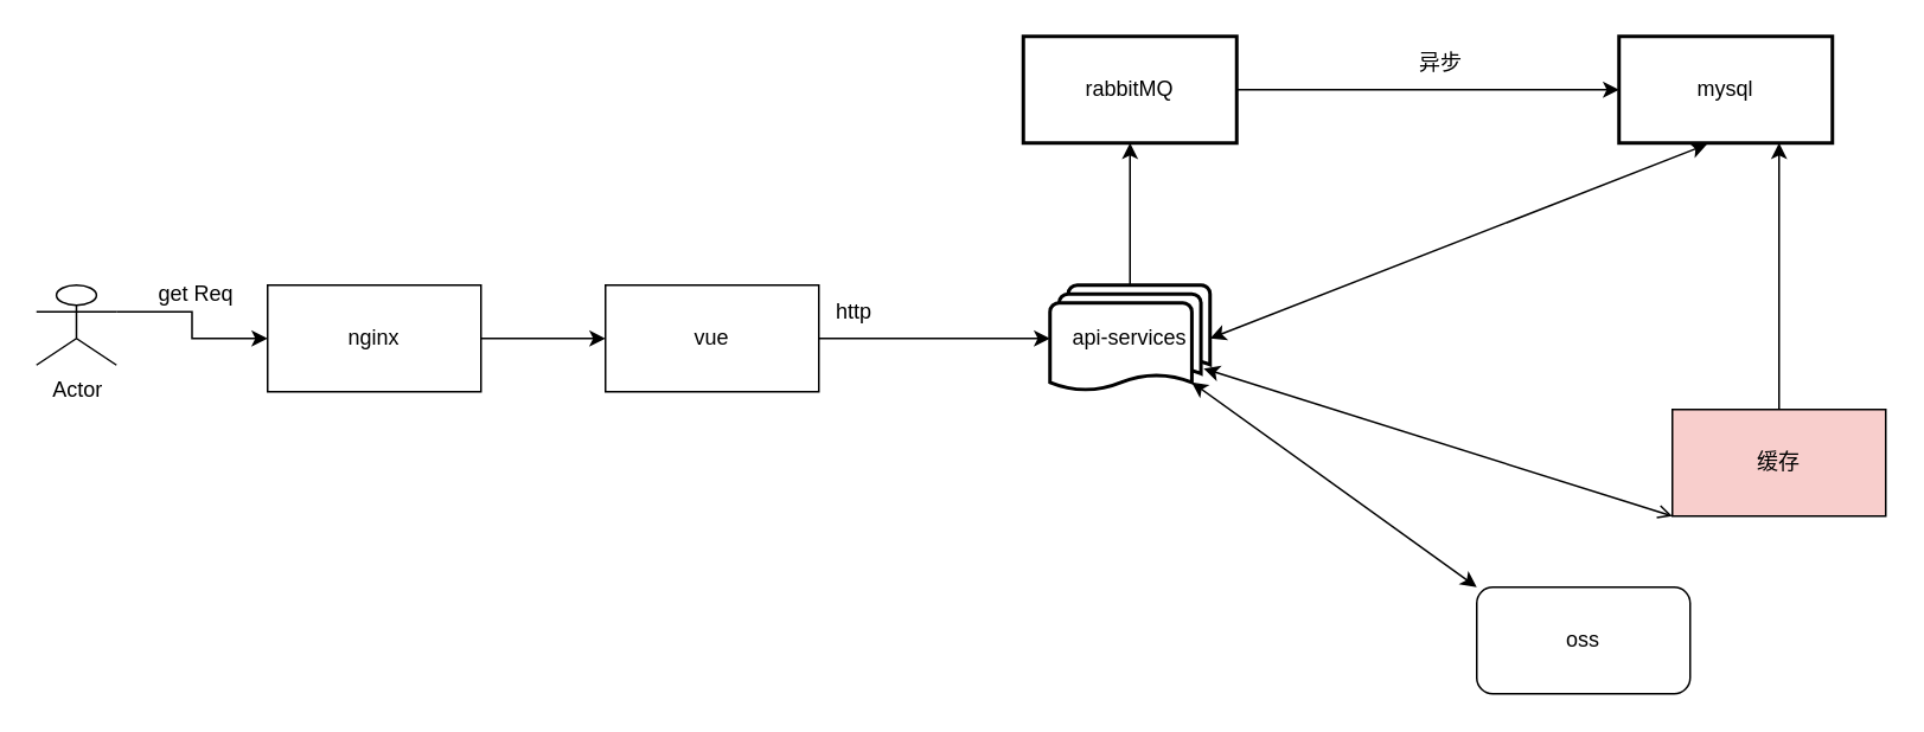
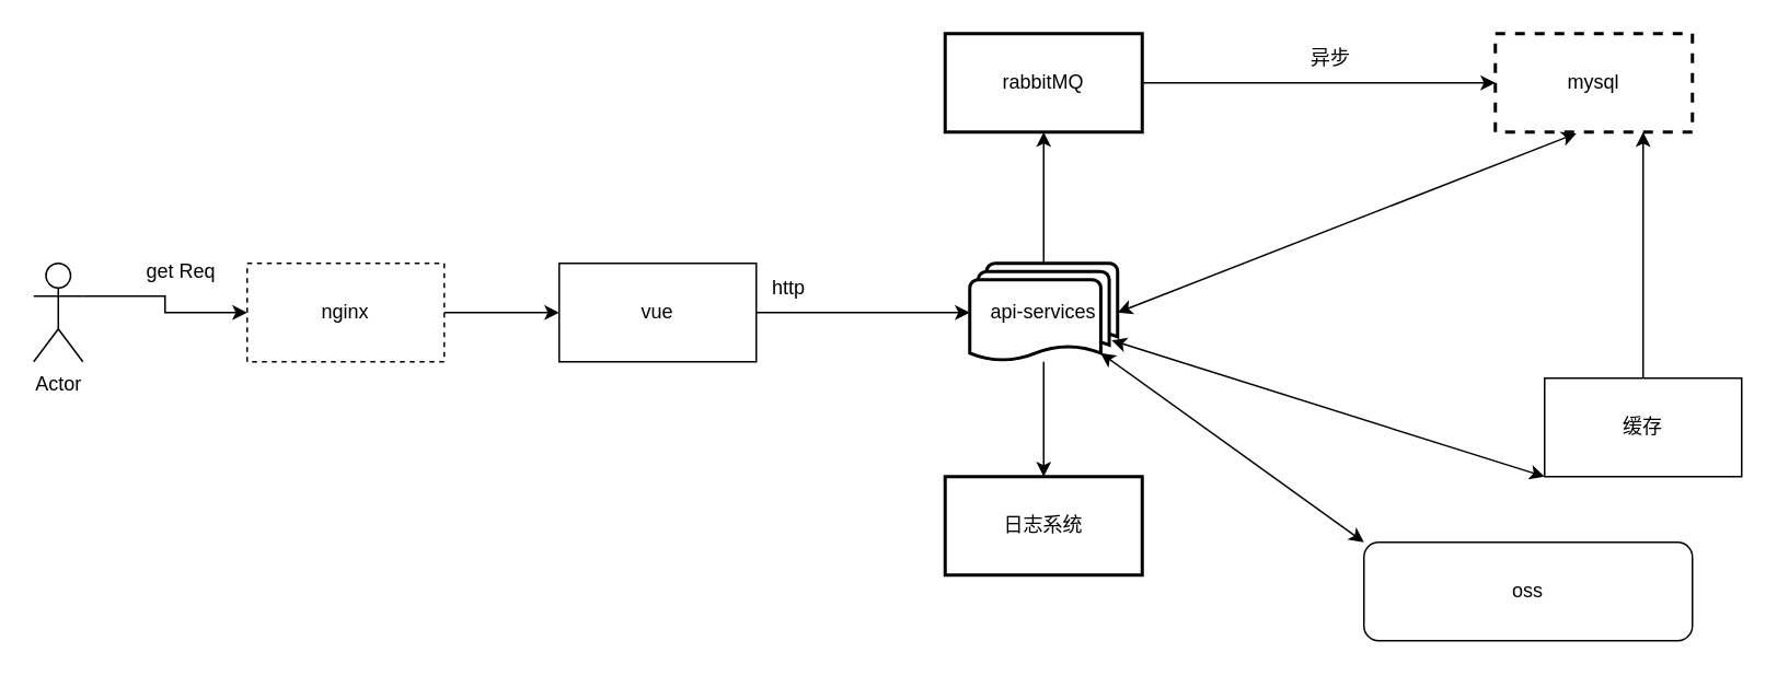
  <mxCell id="0" />
  <mxCell id="1" parent="0" />
  <mxCell id="2" style="edgeStyle=orthogonalEdgeStyle;rounded=0;orthogonalLoop=1;jettySize=auto;html=1;exitX=1;exitY=0.5;exitDx=0;exitDy=0;entryX=0;entryY=0.5;entryDx=0;entryDy=0;" parent="1" source="3" target="5" edge="1"><mxGeometry relative="1" as="geometry" /></mxCell>
- <mxCell id="3" value="nginx" style="rounded=0;whiteSpace=wrap;html=1;" parent="1" vertex="1"><mxGeometry x="150" y="160" width="120" height="60" as="geometry" /></mxCell>
+ <mxCell id="3" value="nginx" style="rounded=0;whiteSpace=wrap;html=1;dashed=1;" parent="1" vertex="1"><mxGeometry x="150" y="160" width="120" height="60" as="geometry" /></mxCell>
  <mxCell id="4" style="edgeStyle=orthogonalEdgeStyle;rounded=0;orthogonalLoop=1;jettySize=auto;html=1;entryX=0;entryY=0.5;entryDx=0;entryDy=0;entryPerimeter=0;" parent="1" source="5" target="12" edge="1"><mxGeometry relative="1" as="geometry"><mxPoint x="520" y="190" as="targetPoint" /><Array as="points"><mxPoint x="550" y="190" /></Array></mxGeometry></mxCell>
  <mxCell id="5" value="vue" style="rounded=0;whiteSpace=wrap;html=1;" parent="1" vertex="1"><mxGeometry x="340" y="160" width="120" height="60" as="geometry" /></mxCell>
  <mxCell id="6" value="http" style="text;html=1;strokeColor=none;fillColor=none;align=center;verticalAlign=middle;whiteSpace=wrap;rounded=0;" parent="1" vertex="1"><mxGeometry x="450" y="160" width="60" height="30" as="geometry" /></mxCell>
  <mxCell id="7" style="edgeStyle=orthogonalEdgeStyle;rounded=0;orthogonalLoop=1;jettySize=auto;html=1;exitX=1;exitY=0.333;exitDx=0;exitDy=0;exitPerimeter=0;entryX=0;entryY=0.5;entryDx=0;entryDy=0;" parent="1" source="8" target="3" edge="1"><mxGeometry relative="1" as="geometry" /></mxCell>
- <mxCell id="8" value="Actor" style="shape=umlActor;verticalLabelPosition=bottom;verticalAlign=top;html=1;outlineConnect=0;" parent="1" vertex="1"><mxGeometry x="20" y="160" width="45" height="45" as="geometry" /></mxCell>
+ <mxCell id="8" value="Actor" style="shape=umlActor;verticalLabelPosition=bottom;verticalAlign=top;html=1;outlineConnect=0;" parent="1" vertex="1"><mxGeometry x="20" y="160" width="30" height="60" as="geometry" /></mxCell>
  <mxCell id="9" value="get Req" style="text;html=1;strokeColor=none;fillColor=none;align=center;verticalAlign=middle;whiteSpace=wrap;rounded=0;" parent="1" vertex="1"><mxGeometry x="80" y="150" width="60" height="30" as="geometry" /></mxCell>
+ <mxCell id="10" value="" style="edgeStyle=orthogonalEdgeStyle;rounded=0;orthogonalLoop=1;jettySize=auto;html=1;" parent="1" source="12" target="13" edge="1"><mxGeometry relative="1" as="geometry" /></mxCell>
  <mxCell id="11" value="" style="edgeStyle=orthogonalEdgeStyle;rounded=0;orthogonalLoop=1;jettySize=auto;html=1;" parent="1" source="12" target="15" edge="1"><mxGeometry relative="1" as="geometry" /></mxCell>
  <mxCell id="12" value="api-services" style="strokeWidth=2;html=1;shape=mxgraph.flowchart.multi-document;whiteSpace=wrap;" parent="1" vertex="1"><mxGeometry x="590" y="160" width="90" height="60" as="geometry" /></mxCell>
+ <mxCell id="13" value="日志系统" style="whiteSpace=wrap;html=1;strokeWidth=2;" parent="1" vertex="1"><mxGeometry x="575" y="290" width="120" height="60" as="geometry" /></mxCell>
  <mxCell id="14" value="" style="edgeStyle=orthogonalEdgeStyle;rounded=0;orthogonalLoop=1;jettySize=auto;html=1;" parent="1" source="15" target="16" edge="1"><mxGeometry relative="1" as="geometry" /></mxCell>
  <mxCell id="15" value="rabbitMQ" style="whiteSpace=wrap;html=1;strokeWidth=2;" parent="1" vertex="1"><mxGeometry x="575" y="20" width="120" height="60" as="geometry" /></mxCell>
- <mxCell id="16" value="mysql" style="whiteSpace=wrap;html=1;strokeWidth=2;" parent="1" vertex="1"><mxGeometry x="910" y="20" width="120" height="60" as="geometry" /></mxCell>
+ <mxCell id="16" value="mysql" style="whiteSpace=wrap;html=1;strokeWidth=2;dashed=1;" parent="1" vertex="1"><mxGeometry x="910" y="20" width="120" height="60" as="geometry" /></mxCell>
  <mxCell id="17" style="edgeStyle=orthogonalEdgeStyle;rounded=0;orthogonalLoop=1;jettySize=auto;html=1;entryX=0.75;entryY=1;entryDx=0;entryDy=0;" parent="1" source="18" target="16" edge="1"><mxGeometry relative="1" as="geometry"><mxPoint x="860" y="120" as="targetPoint" /></mxGeometry></mxCell>
- <mxCell id="18" value="缓存" style="rounded=0;whiteSpace=wrap;html=1;fillColor=#f8cecc;" parent="1" vertex="1"><mxGeometry x="940" y="230" width="120" height="60" as="geometry" /></mxCell>
- <mxCell id="19" value="" style="endArrow=open;startArrow=classic;html=1;rounded=0;exitX=0.96;exitY=0.783;exitDx=0;exitDy=0;exitPerimeter=0;entryX=0;entryY=1;entryDx=0;entryDy=0;" parent="1" source="12" target="18" edge="1"><mxGeometry width="50" height="50" relative="1" as="geometry"><mxPoint x="770" y="240" as="sourcePoint" /><mxPoint x="820" y="190" as="targetPoint" /></mxGeometry></mxCell>
+ <mxCell id="18" value="缓存" style="rounded=0;whiteSpace=wrap;html=1;" parent="1" vertex="1"><mxGeometry x="940" y="230" width="120" height="60" as="geometry" /></mxCell>
+ <mxCell id="19" value="" style="endArrow=classic;startArrow=classic;html=1;rounded=0;exitX=0.96;exitY=0.783;exitDx=0;exitDy=0;exitPerimeter=0;entryX=0;entryY=1;entryDx=0;entryDy=0;" parent="1" source="12" target="18" edge="1"><mxGeometry width="50" height="50" relative="1" as="geometry"><mxPoint x="770" y="240" as="sourcePoint" /><mxPoint x="820" y="190" as="targetPoint" /></mxGeometry></mxCell>
  <mxCell id="20" value="异步" style="text;html=1;strokeColor=none;fillColor=none;align=center;verticalAlign=middle;whiteSpace=wrap;rounded=0;" parent="1" vertex="1"><mxGeometry x="780" y="20" width="60" height="30" as="geometry" /></mxCell>
  <mxCell id="21" value="" style="endArrow=classic;startArrow=classic;html=1;rounded=0;exitX=1;exitY=0.5;exitDx=0;exitDy=0;exitPerimeter=0;entryX=0.412;entryY=1.013;entryDx=0;entryDy=0;entryPerimeter=0;" parent="1" source="12" target="16" edge="1"><mxGeometry width="50" height="50" relative="1" as="geometry"><mxPoint x="770" y="230" as="sourcePoint" /><mxPoint x="820" y="180" as="targetPoint" /></mxGeometry></mxCell>
- <mxCell id="22" value="oss" style="rounded=1;whiteSpace=wrap;html=1;" parent="1" vertex="1"><mxGeometry x="830" y="330" width="120" height="60" as="geometry" /></mxCell>
+ <mxCell id="22" value="oss" style="rounded=1;whiteSpace=wrap;html=1;" parent="1" vertex="1"><mxGeometry x="830" y="330" width="200" height="60" as="geometry" /></mxCell>
  <mxCell id="23" value="" style="endArrow=classic;startArrow=classic;html=1;rounded=0;exitX=0.885;exitY=0.91;exitDx=0;exitDy=0;exitPerimeter=0;entryX=0;entryY=0;entryDx=0;entryDy=0;" parent="1" source="12" target="22" edge="1"><mxGeometry width="50" height="50" relative="1" as="geometry"><mxPoint x="770" y="280" as="sourcePoint" /><mxPoint x="820" y="230" as="targetPoint" /></mxGeometry></mxCell>
